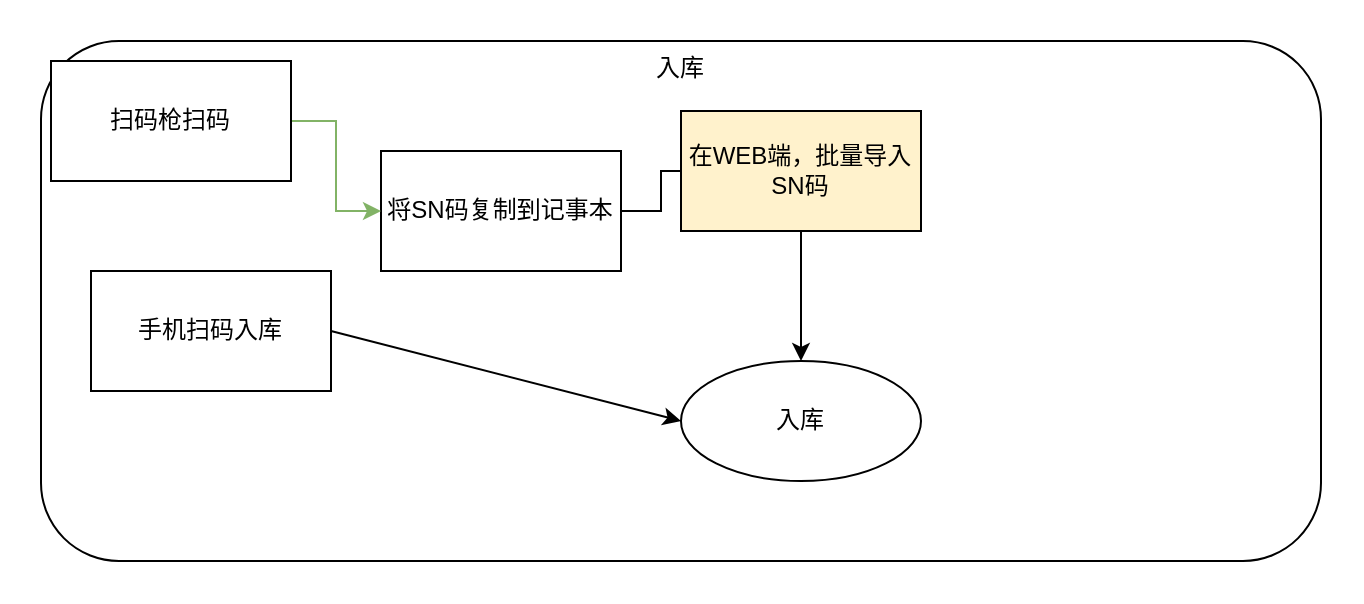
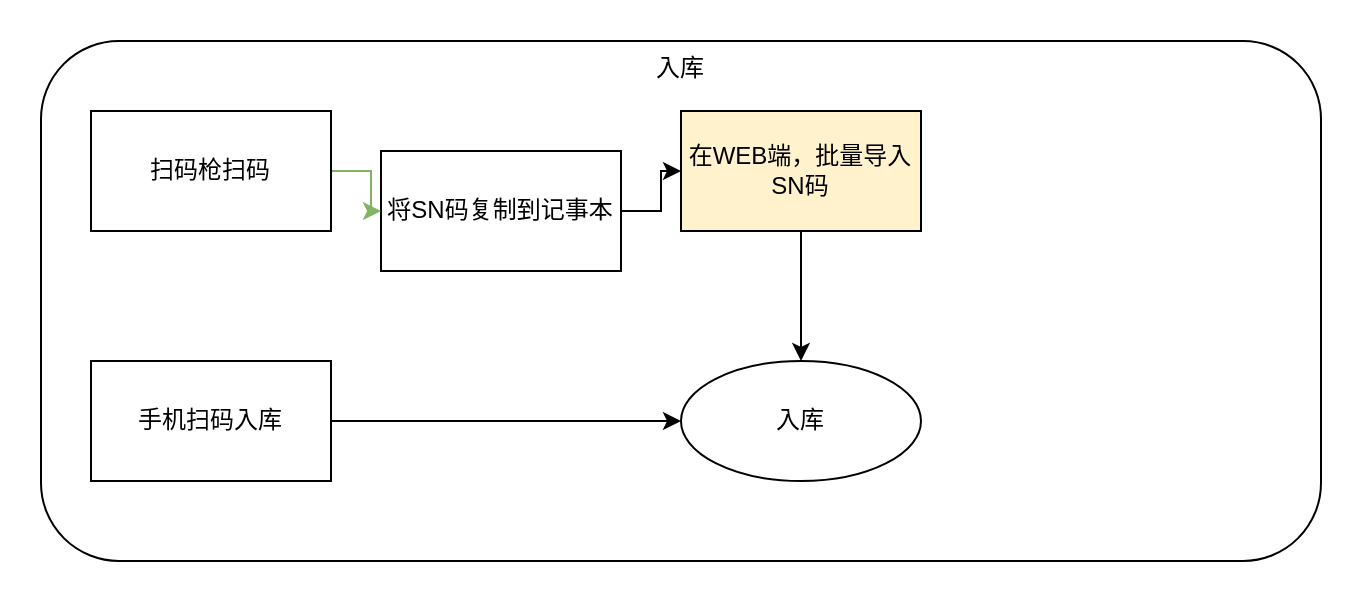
  <mxCell id="0" />
  <mxCell id="1" parent="0" />
  <mxCell id="2" value="入库" style="rounded=1;whiteSpace=wrap;html=1;verticalAlign=top;" vertex="1" parent="1"><mxGeometry x="20" y="20" width="640" height="260" as="geometry" /></mxCell>
- <mxCell id="3" value="" style="edgeStyle=orthogonalEdgeStyle;rounded=0;orthogonalLoop=1;jettySize=auto;html=1;endArrow=none;" edge="1" parent="1" source="4" target="8"><mxGeometry relative="1" as="geometry" /></mxCell>
+ <mxCell id="3" value="" style="edgeStyle=orthogonalEdgeStyle;rounded=0;orthogonalLoop=1;jettySize=auto;html=1;" edge="1" parent="1" source="4" target="8"><mxGeometry relative="1" as="geometry" /></mxCell>
  <mxCell id="4" value="将SN码复制到记事本" style="whiteSpace=wrap;html=1;rounded=0;" vertex="1" parent="1"><mxGeometry x="190" y="75" width="120" height="60" as="geometry" /></mxCell>
  <mxCell id="5" value="" style="edgeStyle=orthogonalEdgeStyle;rounded=0;orthogonalLoop=1;jettySize=auto;html=1;fillColor=#d5e8d4;strokeColor=#82b366;" edge="1" parent="1" source="6" target="4"><mxGeometry relative="1" as="geometry" /></mxCell>
- <mxCell id="6" value="扫码枪扫码" style="whiteSpace=wrap;html=1;rounded=0;" vertex="1" parent="1"><mxGeometry x="25" y="30" width="120" height="60" as="geometry" /></mxCell>
+ <mxCell id="6" value="扫码枪扫码" style="whiteSpace=wrap;html=1;rounded=0;" vertex="1" parent="1"><mxGeometry x="45" y="55" width="120" height="60" as="geometry" /></mxCell>
  <mxCell id="7" value="" style="edgeStyle=orthogonalEdgeStyle;rounded=0;orthogonalLoop=1;jettySize=auto;html=1;" edge="1" parent="1" source="8" target="9"><mxGeometry relative="1" as="geometry" /></mxCell>
  <mxCell id="8" value="在WEB端，批量导入SN码" style="whiteSpace=wrap;html=1;rounded=0;fillColor=#fff2cc;" vertex="1" parent="1"><mxGeometry x="340" y="55" width="120" height="60" as="geometry" /></mxCell>
  <mxCell id="9" value="入库" style="ellipse;whiteSpace=wrap;html=1;rounded=0;" vertex="1" parent="1"><mxGeometry x="340" y="180" width="120" height="60" as="geometry" /></mxCell>
- <mxCell id="10" value="手机扫码入库" style="whiteSpace=wrap;html=1;rounded=0;" vertex="1" parent="1"><mxGeometry x="45" y="135" width="120" height="60" as="geometry" /></mxCell>
+ <mxCell id="10" value="手机扫码入库" style="whiteSpace=wrap;html=1;rounded=0;" vertex="1" parent="1"><mxGeometry x="45" y="180" width="120" height="60" as="geometry" /></mxCell>
  <mxCell id="11" value="" style="endArrow=classic;html=1;rounded=0;exitX=1;exitY=0.5;exitDx=0;exitDy=0;entryX=0;entryY=0.5;entryDx=0;entryDy=0;" edge="1" parent="1" source="10" target="9"><mxGeometry width="50" height="50" relative="1" as="geometry"><mxPoint x="420" y="210" as="sourcePoint" /><mxPoint x="380" y="170" as="targetPoint" /><Array as="points" /></mxGeometry></mxCell>
